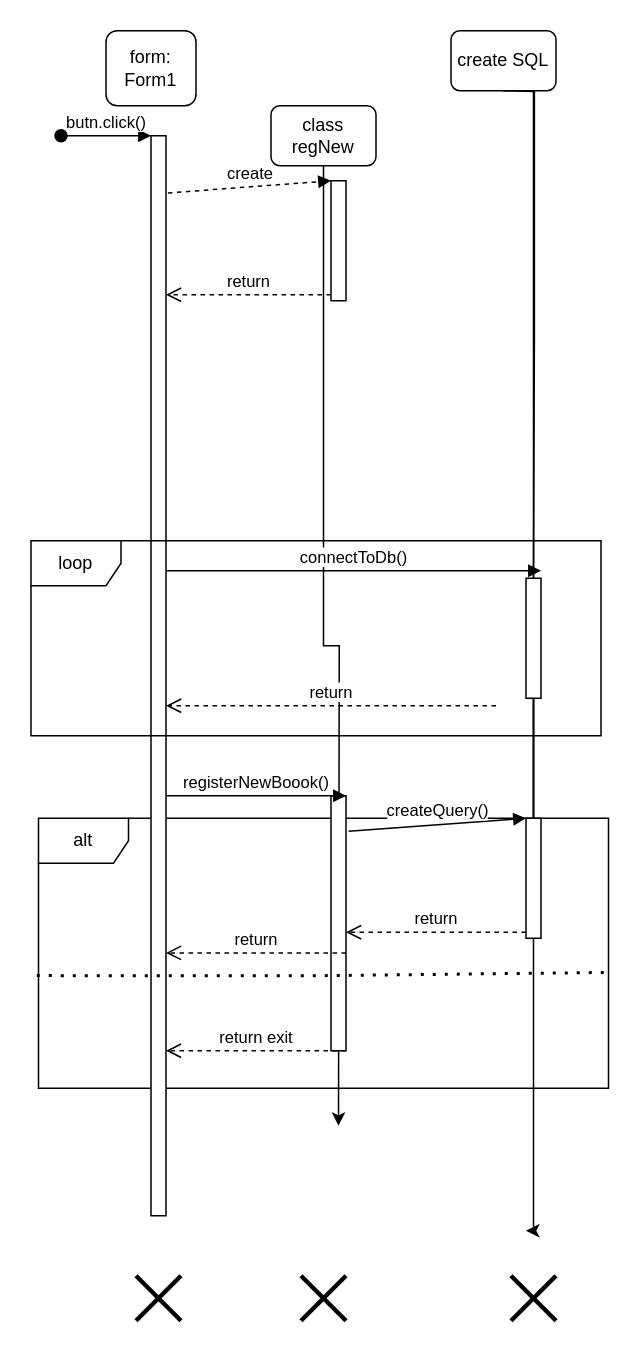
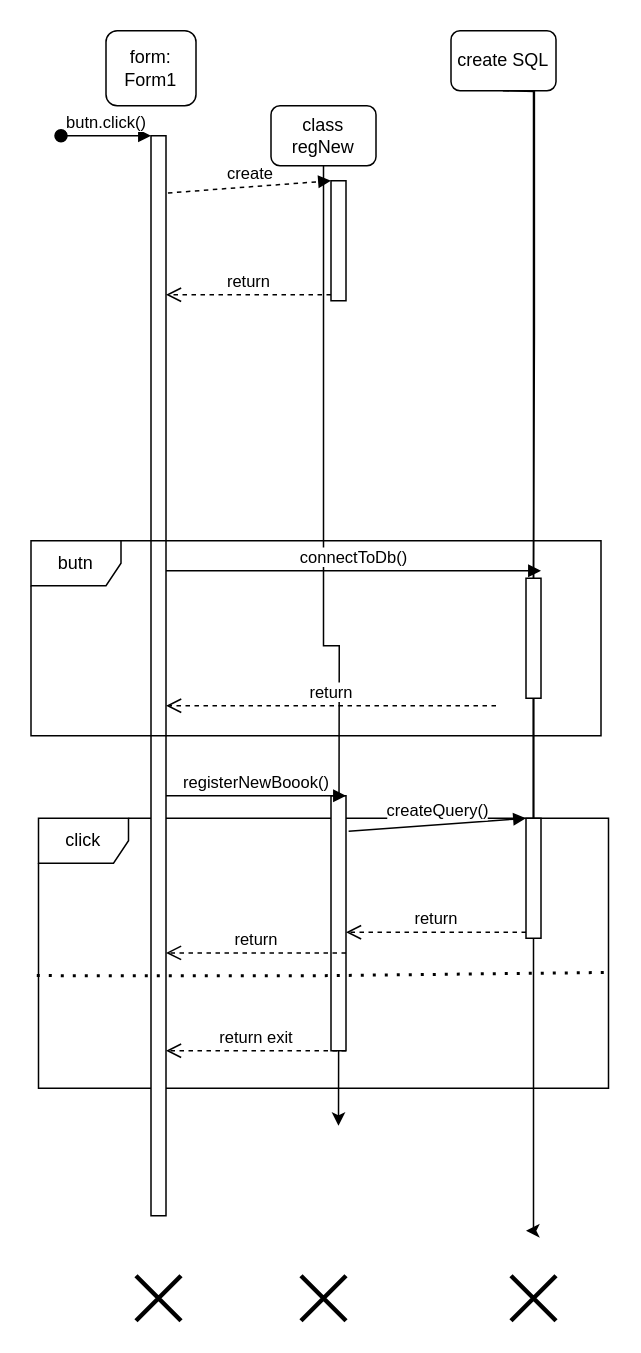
  <mxCell id="0" />
  <mxCell id="1" parent="0" />
- <mxCell id="2" value="alt" style="shape=umlFrame;whiteSpace=wrap;html=1;" vertex="1" parent="1"><mxGeometry x="25" y="545" width="380" height="180" as="geometry" /></mxCell>
+ <mxCell id="2" value="click" style="shape=umlFrame;whiteSpace=wrap;html=1;" vertex="1" parent="1"><mxGeometry x="25" y="545" width="380" height="180" as="geometry" /></mxCell>
  <mxCell id="3" value="form: Form1" style="rounded=1;whiteSpace=wrap;html=1;" vertex="1" parent="1"><mxGeometry x="70" y="20" width="60" height="50" as="geometry" /></mxCell>
  <mxCell id="4" style="edgeStyle=orthogonalEdgeStyle;rounded=0;orthogonalLoop=1;jettySize=auto;html=1;" edge="1" parent="1" source="5"><mxGeometry relative="1" as="geometry"><mxPoint x="225" y="750" as="targetPoint" /></mxGeometry></mxCell>
  <mxCell id="5" value="class regNew" style="rounded=1;whiteSpace=wrap;html=1;" vertex="1" parent="1"><mxGeometry x="180" y="70" width="70" height="40" as="geometry" /></mxCell>
  <mxCell id="6" value="create SQL" style="rounded=1;whiteSpace=wrap;html=1;" vertex="1" parent="1"><mxGeometry x="300" y="20" width="70" height="40" as="geometry" /></mxCell>
  <mxCell id="7" value="" style="html=1;points=[];perimeter=orthogonalPerimeter;" vertex="1" parent="1"><mxGeometry x="100" y="90" width="10" height="720" as="geometry" /></mxCell>
  <mxCell id="8" value="butn.click()" style="html=1;verticalAlign=bottom;startArrow=oval;endArrow=block;startSize=8;rounded=0;" edge="1" target="7" parent="1"><mxGeometry relative="1" as="geometry"><mxPoint x="40" y="90" as="sourcePoint" /></mxGeometry></mxCell>
  <mxCell id="9" value="" style="html=1;points=[];perimeter=orthogonalPerimeter;" vertex="1" parent="1"><mxGeometry x="220" y="120" width="10" height="80" as="geometry" /></mxCell>
  <mxCell id="10" value="create" style="html=1;verticalAlign=bottom;endArrow=block;entryX=0;entryY=0;rounded=0;exitX=1.129;exitY=0.053;exitDx=0;exitDy=0;exitPerimeter=0;dashed=1;" edge="1" target="9" parent="1" source="7"><mxGeometry relative="1" as="geometry"><mxPoint x="150" y="120" as="sourcePoint" /></mxGeometry></mxCell>
  <mxCell id="11" value="return" style="html=1;verticalAlign=bottom;endArrow=open;dashed=1;endSize=8;exitX=0;exitY=0.95;rounded=0;" edge="1" source="9" parent="1" target="7"><mxGeometry relative="1" as="geometry"><mxPoint x="110" y="190" as="targetPoint" /></mxGeometry></mxCell>
- <mxCell id="12" value="loop" style="shape=umlFrame;whiteSpace=wrap;html=1;" vertex="1" parent="1"><mxGeometry x="20" y="360" width="380" height="130" as="geometry" /></mxCell>
+ <mxCell id="12" value="butn" style="shape=umlFrame;whiteSpace=wrap;html=1;" vertex="1" parent="1"><mxGeometry x="20" y="360" width="380" height="130" as="geometry" /></mxCell>
  <mxCell id="13" style="edgeStyle=orthogonalEdgeStyle;rounded=0;orthogonalLoop=1;jettySize=auto;html=1;startArrow=none;" edge="1" parent="1" source="29"><mxGeometry relative="1" as="geometry"><mxPoint x="350" y="820" as="targetPoint" /><mxPoint x="334.58" y="60" as="sourcePoint" /><Array as="points"><mxPoint x="355" y="60" /><mxPoint x="355" y="700" /></Array></mxGeometry></mxCell>
  <mxCell id="14" value="connectToDb()" style="html=1;verticalAlign=bottom;endArrow=block;rounded=0;" edge="1" parent="1"><mxGeometry width="80" relative="1" as="geometry"><mxPoint x="110" y="380" as="sourcePoint" /><mxPoint x="360" y="380" as="targetPoint" /></mxGeometry></mxCell>
  <mxCell id="15" value="return" style="html=1;verticalAlign=bottom;endArrow=open;dashed=1;endSize=8;rounded=0;entryX=0.237;entryY=0.846;entryDx=0;entryDy=0;entryPerimeter=0;" edge="1" parent="1" target="12"><mxGeometry relative="1" as="geometry"><mxPoint x="330" y="470" as="sourcePoint" /><mxPoint x="250" y="470" as="targetPoint" /></mxGeometry></mxCell>
  <mxCell id="16" value="" style="html=1;points=[];perimeter=orthogonalPerimeter;" vertex="1" parent="1"><mxGeometry x="220" y="530" width="10" height="170" as="geometry" /></mxCell>
  <mxCell id="17" value="registerNewBoook()" style="html=1;verticalAlign=bottom;endArrow=block;rounded=0;exitX=1;exitY=0.611;exitDx=0;exitDy=0;exitPerimeter=0;" edge="1" parent="1" source="7"><mxGeometry width="80" relative="1" as="geometry"><mxPoint x="150" y="530" as="sourcePoint" /><mxPoint x="230" y="530" as="targetPoint" /><Array as="points"><mxPoint x="210" y="530" /></Array></mxGeometry></mxCell>
  <mxCell id="18" value="createQuery()" style="html=1;verticalAlign=bottom;endArrow=block;entryX=0;entryY=0;rounded=0;exitX=1.176;exitY=0.139;exitDx=0;exitDy=0;exitPerimeter=0;" edge="1" target="20" parent="1" source="16"><mxGeometry relative="1" as="geometry"><mxPoint x="240" y="650" as="sourcePoint" /></mxGeometry></mxCell>
  <mxCell id="19" value="return" style="html=1;verticalAlign=bottom;endArrow=open;dashed=1;endSize=8;exitX=0;exitY=0.95;rounded=0;" edge="1" source="20" parent="1" target="16"><mxGeometry relative="1" as="geometry"><mxPoint x="240" y="726" as="targetPoint" /></mxGeometry></mxCell>
  <mxCell id="20" value="" style="html=1;points=[];perimeter=orthogonalPerimeter;" vertex="1" parent="1"><mxGeometry x="350" y="545" width="10" height="80" as="geometry" /></mxCell>
  <mxCell id="21" value="" style="edgeStyle=orthogonalEdgeStyle;rounded=0;orthogonalLoop=1;jettySize=auto;html=1;endArrow=none;startArrow=none;" edge="1" parent="1" source="29" target="20"><mxGeometry relative="1" as="geometry"><mxPoint x="355" y="710" as="targetPoint" /><mxPoint x="334.58" y="60" as="sourcePoint" /><Array as="points" /></mxGeometry></mxCell>
  <mxCell id="22" value="return exit" style="html=1;verticalAlign=bottom;endArrow=open;dashed=1;endSize=8;exitX=0;exitY=0.95;rounded=0;" edge="1" parent="1"><mxGeometry relative="1" as="geometry"><mxPoint x="110" y="700" as="targetPoint" /><mxPoint x="230" y="700" as="sourcePoint" /></mxGeometry></mxCell>
  <mxCell id="23" value="" style="shape=umlDestroy;whiteSpace=wrap;html=1;strokeWidth=3;" vertex="1" parent="1"><mxGeometry x="90" y="850" width="30" height="30" as="geometry" /></mxCell>
  <mxCell id="24" value="" style="shape=umlDestroy;whiteSpace=wrap;html=1;strokeWidth=3;" vertex="1" parent="1"><mxGeometry x="200" y="850" width="30" height="30" as="geometry" /></mxCell>
  <mxCell id="25" value="" style="shape=umlDestroy;whiteSpace=wrap;html=1;strokeWidth=3;" vertex="1" parent="1"><mxGeometry x="340" y="850" width="30" height="30" as="geometry" /></mxCell>
  <mxCell id="26" value="" style="endArrow=none;dashed=1;html=1;dashPattern=1 3;strokeWidth=2;rounded=0;entryX=1;entryY=0.571;entryDx=0;entryDy=0;entryPerimeter=0;exitX=-0.003;exitY=0.582;exitDx=0;exitDy=0;exitPerimeter=0;" edge="1" parent="1" source="2" target="2"><mxGeometry width="50" height="50" relative="1" as="geometry"><mxPoint x="40" y="680" as="sourcePoint" /><mxPoint x="-20" y="630" as="targetPoint" /><Array as="points"><mxPoint x="40" y="650" /><mxPoint x="210" y="650" /></Array></mxGeometry></mxCell>
  <mxCell id="27" value="return" style="html=1;verticalAlign=bottom;endArrow=open;dashed=1;endSize=8;exitX=0;exitY=0.95;rounded=0;" edge="1" parent="1"><mxGeometry relative="1" as="geometry"><mxPoint x="110" y="634.8" as="targetPoint" /><mxPoint x="230" y="634.8" as="sourcePoint" /></mxGeometry></mxCell>
  <mxCell id="28" value="" style="edgeStyle=orthogonalEdgeStyle;rounded=0;orthogonalLoop=1;jettySize=auto;html=1;endArrow=none;" edge="1" parent="1" target="29"><mxGeometry relative="1" as="geometry"><mxPoint x="355" y="545" as="targetPoint" /><mxPoint x="334.58" y="60" as="sourcePoint" /><Array as="points" /></mxGeometry></mxCell>
  <mxCell id="29" value="" style="html=1;points=[];perimeter=orthogonalPerimeter;" vertex="1" parent="1"><mxGeometry x="350" y="385" width="10" height="80" as="geometry" /></mxCell>
  <mxCell id="30" value="" style="edgeStyle=orthogonalEdgeStyle;rounded=0;orthogonalLoop=1;jettySize=auto;html=1;startArrow=none;endArrow=none;" edge="1" parent="1" source="20" target="29"><mxGeometry relative="1" as="geometry"><mxPoint x="350" y="820" as="targetPoint" /><mxPoint x="355" y="545" as="sourcePoint" /><Array as="points" /></mxGeometry></mxCell>
